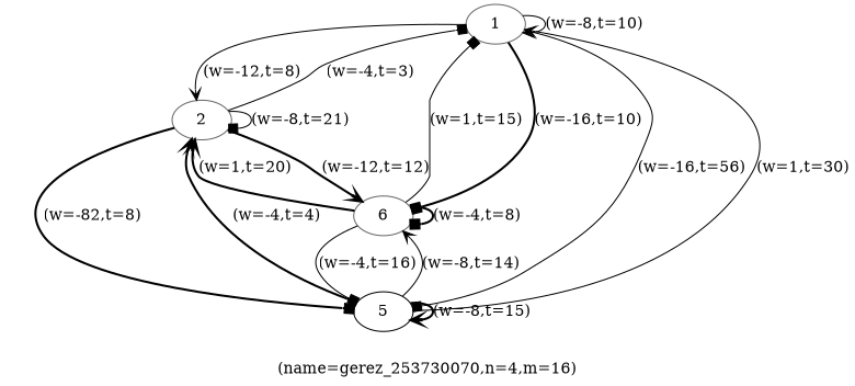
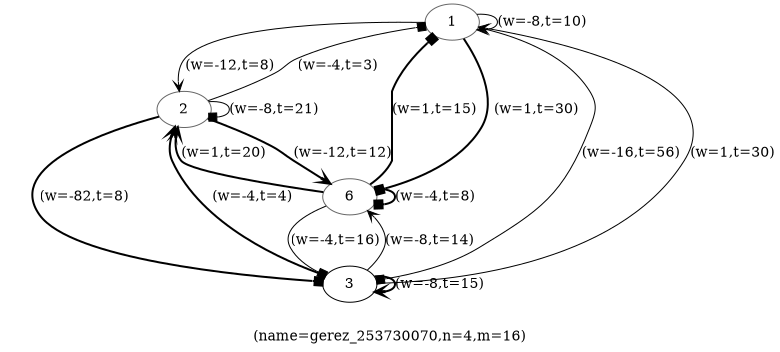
  digraph {
    label="(name=gerez_253730070,n=4,m=16)"
    node [color=gray40]
    edge [arrowhead=vee style=solid]
    n1 [label=1]
    n2 [label=2]
-   n3 [color=black label=5]
+   n3 [color=black label=3]
    n4 [label=6]
    n1 -> n1 [label="(w=-8,t=10)"]
    n1 -> n2 [label="(w=-12,t=8)"]
    n1 -> n3 [arrowhead=box label="(w=-16,t=56)"]
-   n1 -> n4 [arrowhead=box label="(w=-16,t=10)" style=bold]
+   n1 -> n4 [arrowhead=box label="(w=1,t=30)" style=bold]
    n2 -> n1 [arrowhead=box label="(w=-4,t=3)"]
    n2 -> n2 [arrowhead=box label="(w=-8,t=21)"]
    n2 -> n3 [arrowhead=box label="(w=-82,t=8)" style=bold]
    n2 -> n4 [label="(w=-12,t=12)" style=bold]
    n3 -> n1 [label="(w=1,t=30)"]
    n3 -> n2 [label="(w=-4,t=4)" style=bold]
    n3 -> n3 [label="(w=-8,t=15)" style=bold]
    n3 -> n4 [label="(w=-8,t=14)"]
-   n4 -> n1 [arrowhead=box label="(w=1,t=15)"]
+   n4 -> n1 [arrowhead=box label="(w=1,t=15)" style=bold]
    n4 -> n2 [label="(w=1,t=20)" style=bold]
    n4 -> n3 [arrowhead=box label="(w=-4,t=16)"]
    n4 -> n4 [arrowhead=box label="(w=-4,t=8)" style=bold]
  }
